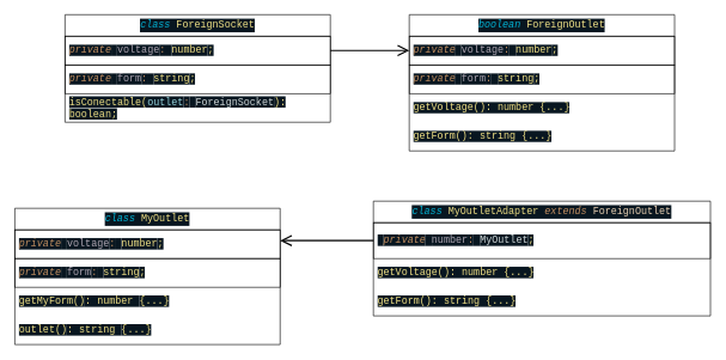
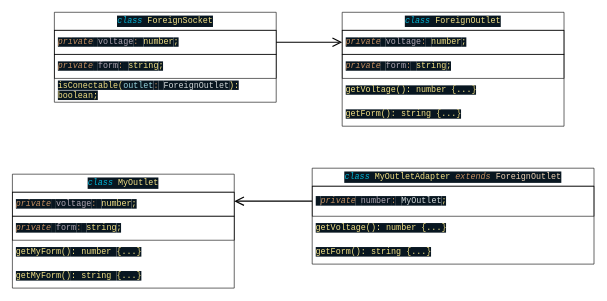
  <mxCell id="0" />
  <mxCell id="1" parent="0" />
  <mxCell id="2" value="&lt;div style=&quot;color: rgb(246, 250, 253); background-color: rgb(8, 22, 32); font-family: Consolas, Consolas, &amp;quot;Courier New&amp;quot;, monospace; font-size: 14px; line-height: 19px;&quot;&gt;&lt;div style=&quot;line-height: 19px;&quot;&gt;&lt;span style=&quot;color: #00b4d6;font-style: italic;&quot;&gt;class&lt;/span&gt; &lt;span style=&quot;color: #f4e286;&quot;&gt;ForeignSocket&lt;/span&gt;&lt;/div&gt;&lt;/div&gt;" style="swimlane;fontStyle=0;childLayout=stackLayout;horizontal=1;startSize=30;horizontalStack=0;resizeParent=1;resizeParentMax=0;resizeLast=0;collapsible=1;marginBottom=0;whiteSpace=wrap;html=1;" vertex="1" parent="1"><mxGeometry x="90" y="20" width="370" height="150" as="geometry" /></mxCell>
  <mxCell id="3" value="&lt;span style=&quot;background-color: rgb(8, 22, 32); font-family: Consolas, Consolas, &amp;quot;Courier New&amp;quot;, monospace; font-size: 14px; color: rgb(194, 142, 96); font-style: italic;&quot;&gt;private&lt;/span&gt;&lt;span style=&quot;background-color: rgb(8, 22, 32); color: rgb(246, 250, 253); font-family: Consolas, Consolas, &amp;quot;Courier New&amp;quot;, monospace; font-size: 14px;&quot;&gt; &lt;/span&gt;&lt;span style=&quot;background-color: rgb(8, 22, 32); font-family: Consolas, Consolas, &amp;quot;Courier New&amp;quot;, monospace; font-size: 14px; color: rgb(178, 168, 180);&quot;&gt;voltage&lt;/span&gt;&lt;span style=&quot;background-color: rgb(8, 22, 32); font-family: Consolas, Consolas, &amp;quot;Courier New&amp;quot;, monospace; font-size: 14px; color: rgb(194, 142, 96);&quot;&gt;:&lt;/span&gt;&lt;span style=&quot;background-color: rgb(8, 22, 32); color: rgb(246, 250, 253); font-family: Consolas, Consolas, &amp;quot;Courier New&amp;quot;, monospace; font-size: 14px;&quot;&gt; &lt;/span&gt;&lt;span style=&quot;background-color: rgb(8, 22, 32); font-family: Consolas, Consolas, &amp;quot;Courier New&amp;quot;, monospace; font-size: 14px; color: rgb(244, 226, 134);&quot;&gt;number&lt;/span&gt;&lt;span style=&quot;background-color: rgb(8, 22, 32); font-family: Consolas, Consolas, &amp;quot;Courier New&amp;quot;, monospace; font-size: 14px; color: rgb(244, 226, 134);&quot;&gt;;&lt;/span&gt;" style="text;strokeColor=default;fillColor=none;align=left;verticalAlign=middle;spacingLeft=4;spacingRight=4;overflow=hidden;points=[[0,0.5],[1,0.5]];portConstraint=eastwest;rotatable=0;whiteSpace=wrap;html=1;strokeWidth=1;" vertex="1" parent="2"><mxGeometry y="30" width="370" height="40" as="geometry" /></mxCell>
  <mxCell id="4" value="&lt;span style=&quot;background-color: rgb(8, 22, 32); font-family: Consolas, Consolas, &amp;quot;Courier New&amp;quot;, monospace; font-size: 14px; color: rgb(194, 142, 96); font-style: italic;&quot;&gt;private&lt;/span&gt;&lt;span style=&quot;background-color: rgb(8, 22, 32); color: rgb(246, 250, 253); font-family: Consolas, Consolas, &amp;quot;Courier New&amp;quot;, monospace; font-size: 14px;&quot;&gt; &lt;/span&gt;&lt;span style=&quot;background-color: rgb(8, 22, 32); font-family: Consolas, Consolas, &amp;quot;Courier New&amp;quot;, monospace; font-size: 14px; color: rgb(178, 168, 180);&quot;&gt;form&lt;/span&gt;&lt;span style=&quot;background-color: rgb(8, 22, 32); font-family: Consolas, Consolas, &amp;quot;Courier New&amp;quot;, monospace; font-size: 14px; color: rgb(194, 142, 96);&quot;&gt;:&lt;/span&gt;&lt;span style=&quot;background-color: rgb(8, 22, 32); color: rgb(246, 250, 253); font-family: Consolas, Consolas, &amp;quot;Courier New&amp;quot;, monospace; font-size: 14px;&quot;&gt;&amp;nbsp;&lt;/span&gt;&lt;span style=&quot;color: rgb(244, 226, 134); background-color: rgb(8, 22, 32); font-family: Consolas, Consolas, &amp;quot;Courier New&amp;quot;, monospace; font-size: 14px;&quot;&gt;string&lt;/span&gt;&lt;span style=&quot;background-color: rgb(8, 22, 32); color: rgb(244, 226, 134); font-family: Consolas, Consolas, &amp;quot;Courier New&amp;quot;, monospace; font-size: 14px;&quot;&gt;;&lt;/span&gt;" style="text;strokeColor=default;fillColor=none;align=left;verticalAlign=middle;spacingLeft=4;spacingRight=4;overflow=hidden;points=[[0,0.5],[1,0.5]];portConstraint=eastwest;rotatable=0;whiteSpace=wrap;html=1;strokeWidth=1;" vertex="1" parent="2"><mxGeometry y="70" width="370" height="40" as="geometry" /></mxCell>
- <mxCell id="5" value="&lt;span style=&quot;background-color: rgb(8, 22, 32); font-family: Consolas, Consolas, &amp;quot;Courier New&amp;quot;, monospace; font-size: 14px; color: rgb(244, 226, 134);&quot;&gt;isConectable(&lt;/span&gt;&lt;span style=&quot;background-color: rgb(8, 22, 32); font-family: Consolas, Consolas, &amp;quot;Courier New&amp;quot;, monospace; font-size: 14px; color: rgb(152, 212, 220);&quot;&gt;outlet&lt;/span&gt;&lt;span style=&quot;background-color: rgb(8, 22, 32); font-family: Consolas, Consolas, &amp;quot;Courier New&amp;quot;, monospace; font-size: 14px; color: rgb(194, 142, 96);&quot;&gt;:&lt;/span&gt;&lt;span style=&quot;background-color: rgb(8, 22, 32); color: rgb(246, 250, 253); font-family: Consolas, Consolas, &amp;quot;Courier New&amp;quot;, monospace; font-size: 14px;&quot;&gt; &lt;/span&gt;&lt;span style=&quot;background-color: rgb(8, 22, 32); font-family: Consolas, Consolas, &amp;quot;Courier New&amp;quot;, monospace; font-size: 14px; color: rgb(210, 216, 216);&quot;&gt;ForeignSocket&lt;/span&gt;&lt;span style=&quot;background-color: rgb(8, 22, 32); font-family: Consolas, Consolas, &amp;quot;Courier New&amp;quot;, monospace; font-size: 14px; color: rgb(244, 226, 134);&quot;&gt;): boolean;&lt;/span&gt;" style="text;strokeColor=none;fillColor=none;align=left;verticalAlign=middle;spacingLeft=4;spacingRight=4;overflow=hidden;points=[[0,0.5],[1,0.5]];portConstraint=eastwest;rotatable=0;whiteSpace=wrap;html=1;" vertex="1" parent="2"><mxGeometry y="110" width="370" height="40" as="geometry" /></mxCell>
- <mxCell id="6" value="&lt;div style=&quot;background-color: rgb(8, 22, 32); font-family: Consolas, Consolas, &amp;quot;Courier New&amp;quot;, monospace; font-size: 14px; line-height: 19px;&quot;&gt;&lt;div style=&quot;line-height: 19px;&quot;&gt;&lt;span style=&quot;color: rgb(0, 180, 214); font-style: italic;&quot;&gt;boolean&lt;/span&gt;&lt;font color=&quot;#f6fafd&quot;&gt;&amp;nbsp;&lt;/font&gt;&lt;font color=&quot;#f4e286&quot;&gt;ForeignOutlet&lt;/font&gt;&lt;/div&gt;&lt;/div&gt;" style="swimlane;fontStyle=0;childLayout=stackLayout;horizontal=1;startSize=30;horizontalStack=0;resizeParent=1;resizeParentMax=0;resizeLast=0;collapsible=1;marginBottom=0;whiteSpace=wrap;html=1;" vertex="1" parent="1"><mxGeometry x="570" y="20" width="370" height="190" as="geometry" /></mxCell>
+ <mxCell id="5" value="&lt;span style=&quot;background-color: rgb(8, 22, 32); font-family: Consolas, Consolas, &amp;quot;Courier New&amp;quot;, monospace; font-size: 14px; color: rgb(244, 226, 134);&quot;&gt;isConectable(&lt;/span&gt;&lt;span style=&quot;background-color: rgb(8, 22, 32); font-family: Consolas, Consolas, &amp;quot;Courier New&amp;quot;, monospace; font-size: 14px; color: rgb(152, 212, 220);&quot;&gt;outlet&lt;/span&gt;&lt;span style=&quot;background-color: rgb(8, 22, 32); font-family: Consolas, Consolas, &amp;quot;Courier New&amp;quot;, monospace; font-size: 14px; color: rgb(194, 142, 96);&quot;&gt;:&lt;/span&gt;&lt;span style=&quot;background-color: rgb(8, 22, 32); color: rgb(246, 250, 253); font-family: Consolas, Consolas, &amp;quot;Courier New&amp;quot;, monospace; font-size: 14px;&quot;&gt; &lt;/span&gt;&lt;span style=&quot;background-color: rgb(8, 22, 32); font-family: Consolas, Consolas, &amp;quot;Courier New&amp;quot;, monospace; font-size: 14px; color: rgb(210, 216, 216);&quot;&gt;ForeignOutlet&lt;/span&gt;&lt;span style=&quot;background-color: rgb(8, 22, 32); font-family: Consolas, Consolas, &amp;quot;Courier New&amp;quot;, monospace; font-size: 14px; color: rgb(244, 226, 134);&quot;&gt;): boolean;&lt;/span&gt;" style="text;strokeColor=none;fillColor=none;align=left;verticalAlign=middle;spacingLeft=4;spacingRight=4;overflow=hidden;points=[[0,0.5],[1,0.5]];portConstraint=eastwest;rotatable=0;whiteSpace=wrap;html=1;" vertex="1" parent="2"><mxGeometry y="110" width="370" height="40" as="geometry" /></mxCell>
+ <mxCell id="6" value="&lt;div style=&quot;background-color: rgb(8, 22, 32); font-family: Consolas, Consolas, &amp;quot;Courier New&amp;quot;, monospace; font-size: 14px; line-height: 19px;&quot;&gt;&lt;div style=&quot;line-height: 19px;&quot;&gt;&lt;span style=&quot;color: rgb(0, 180, 214); font-style: italic;&quot;&gt;class&lt;/span&gt;&lt;font color=&quot;#f6fafd&quot;&gt;&amp;nbsp;&lt;/font&gt;&lt;font color=&quot;#f4e286&quot;&gt;ForeignOutlet&lt;/font&gt;&lt;/div&gt;&lt;/div&gt;" style="swimlane;fontStyle=0;childLayout=stackLayout;horizontal=1;startSize=30;horizontalStack=0;resizeParent=1;resizeParentMax=0;resizeLast=0;collapsible=1;marginBottom=0;whiteSpace=wrap;html=1;" vertex="1" parent="1"><mxGeometry x="570" y="20" width="370" height="190" as="geometry" /></mxCell>
  <mxCell id="7" value="&lt;span style=&quot;background-color: rgb(8, 22, 32); font-family: Consolas, Consolas, &amp;quot;Courier New&amp;quot;, monospace; font-size: 14px; color: rgb(194, 142, 96); font-style: italic;&quot;&gt;private&lt;/span&gt;&lt;span style=&quot;background-color: rgb(8, 22, 32); color: rgb(246, 250, 253); font-family: Consolas, Consolas, &amp;quot;Courier New&amp;quot;, monospace; font-size: 14px;&quot;&gt; &lt;/span&gt;&lt;span style=&quot;background-color: rgb(8, 22, 32); font-family: Consolas, Consolas, &amp;quot;Courier New&amp;quot;, monospace; font-size: 14px; color: rgb(178, 168, 180);&quot;&gt;voltage&lt;/span&gt;&lt;span style=&quot;background-color: rgb(8, 22, 32); font-family: Consolas, Consolas, &amp;quot;Courier New&amp;quot;, monospace; font-size: 14px; color: rgb(194, 142, 96);&quot;&gt;:&lt;/span&gt;&lt;span style=&quot;background-color: rgb(8, 22, 32); color: rgb(246, 250, 253); font-family: Consolas, Consolas, &amp;quot;Courier New&amp;quot;, monospace; font-size: 14px;&quot;&gt; &lt;/span&gt;&lt;span style=&quot;background-color: rgb(8, 22, 32); font-family: Consolas, Consolas, &amp;quot;Courier New&amp;quot;, monospace; font-size: 14px; color: rgb(244, 226, 134);&quot;&gt;number&lt;/span&gt;&lt;span style=&quot;background-color: rgb(8, 22, 32); font-family: Consolas, Consolas, &amp;quot;Courier New&amp;quot;, monospace; font-size: 14px; color: rgb(244, 226, 134);&quot;&gt;;&lt;/span&gt;" style="text;strokeColor=default;fillColor=none;align=left;verticalAlign=middle;spacingLeft=4;spacingRight=4;overflow=hidden;points=[[0,0.5],[1,0.5]];portConstraint=eastwest;rotatable=0;whiteSpace=wrap;html=1;strokeWidth=1;" vertex="1" parent="6"><mxGeometry y="30" width="370" height="40" as="geometry" /></mxCell>
  <mxCell id="8" value="&lt;span style=&quot;background-color: rgb(8, 22, 32); font-family: Consolas, Consolas, &amp;quot;Courier New&amp;quot;, monospace; font-size: 14px; color: rgb(194, 142, 96); font-style: italic;&quot;&gt;private&lt;/span&gt;&lt;span style=&quot;background-color: rgb(8, 22, 32); color: rgb(246, 250, 253); font-family: Consolas, Consolas, &amp;quot;Courier New&amp;quot;, monospace; font-size: 14px;&quot;&gt; &lt;/span&gt;&lt;span style=&quot;background-color: rgb(8, 22, 32); font-family: Consolas, Consolas, &amp;quot;Courier New&amp;quot;, monospace; font-size: 14px; color: rgb(178, 168, 180);&quot;&gt;form&lt;/span&gt;&lt;span style=&quot;background-color: rgb(8, 22, 32); font-family: Consolas, Consolas, &amp;quot;Courier New&amp;quot;, monospace; font-size: 14px; color: rgb(194, 142, 96);&quot;&gt;:&lt;/span&gt;&lt;span style=&quot;background-color: rgb(8, 22, 32); color: rgb(246, 250, 253); font-family: Consolas, Consolas, &amp;quot;Courier New&amp;quot;, monospace; font-size: 14px;&quot;&gt;&amp;nbsp;&lt;/span&gt;&lt;span style=&quot;color: rgb(244, 226, 134); background-color: rgb(8, 22, 32); font-family: Consolas, Consolas, &amp;quot;Courier New&amp;quot;, monospace; font-size: 14px;&quot;&gt;string&lt;/span&gt;&lt;span style=&quot;background-color: rgb(8, 22, 32); color: rgb(244, 226, 134); font-family: Consolas, Consolas, &amp;quot;Courier New&amp;quot;, monospace; font-size: 14px;&quot;&gt;;&lt;/span&gt;" style="text;strokeColor=default;fillColor=none;align=left;verticalAlign=middle;spacingLeft=4;spacingRight=4;overflow=hidden;points=[[0,0.5],[1,0.5]];portConstraint=eastwest;rotatable=0;whiteSpace=wrap;html=1;strokeWidth=1;" vertex="1" parent="6"><mxGeometry y="70" width="370" height="40" as="geometry" /></mxCell>
  <mxCell id="9" value="&lt;font face=&quot;Consolas, Consolas, Courier New, monospace&quot; color=&quot;#f4e286&quot;&gt;&lt;span style=&quot;font-size: 14px; background-color: rgb(8, 22, 32);&quot;&gt;getVoltage()&lt;/span&gt;&lt;/font&gt;&lt;span style=&quot;color: rgb(244, 226, 134); font-family: Consolas, Consolas, &amp;quot;Courier New&amp;quot;, monospace; font-size: 14px; background-color: rgb(8, 22, 32);&quot;&gt;: number&amp;nbsp;&lt;/span&gt;&lt;font face=&quot;Consolas, Consolas, Courier New, monospace&quot; color=&quot;#f4e286&quot;&gt;&lt;span style=&quot;font-size: 14px; background-color: rgb(8, 22, 32);&quot;&gt;{...}&lt;/span&gt;&lt;/font&gt;" style="text;strokeColor=none;fillColor=none;align=left;verticalAlign=middle;spacingLeft=4;spacingRight=4;overflow=hidden;points=[[0,0.5],[1,0.5]];portConstraint=eastwest;rotatable=0;whiteSpace=wrap;html=1;" vertex="1" parent="6"><mxGeometry y="110" width="370" height="40" as="geometry" /></mxCell>
  <mxCell id="10" value="&lt;font face=&quot;Consolas, Consolas, Courier New, monospace&quot; color=&quot;#f4e286&quot;&gt;&lt;span style=&quot;font-size: 14px; background-color: rgb(8, 22, 32);&quot;&gt;getForm()&lt;/span&gt;&lt;/font&gt;&lt;span style=&quot;color: rgb(244, 226, 134); font-family: Consolas, Consolas, &amp;quot;Courier New&amp;quot;, monospace; font-size: 14px; background-color: rgb(8, 22, 32);&quot;&gt;: string&amp;nbsp;&lt;/span&gt;&lt;font face=&quot;Consolas, Consolas, Courier New, monospace&quot; color=&quot;#f4e286&quot;&gt;&lt;span style=&quot;font-size: 14px; background-color: rgb(8, 22, 32);&quot;&gt;{...}&lt;/span&gt;&lt;/font&gt;" style="text;strokeColor=none;fillColor=none;align=left;verticalAlign=middle;spacingLeft=4;spacingRight=4;overflow=hidden;points=[[0,0.5],[1,0.5]];portConstraint=eastwest;rotatable=0;whiteSpace=wrap;html=1;" vertex="1" parent="6"><mxGeometry y="150" width="370" height="40" as="geometry" /></mxCell>
  <mxCell id="11" value="&lt;div style=&quot;background-color: rgb(8, 22, 32); font-family: Consolas, Consolas, &amp;quot;Courier New&amp;quot;, monospace; font-size: 14px; line-height: 19px;&quot;&gt;&lt;div style=&quot;line-height: 19px;&quot;&gt;&lt;span style=&quot;color: rgb(0, 180, 214); font-style: italic;&quot;&gt;class&lt;/span&gt;&lt;font color=&quot;#f6fafd&quot;&gt;&amp;nbsp;&lt;/font&gt;&lt;font color=&quot;#f4e286&quot;&gt;MyOutlet&lt;/font&gt;&lt;/div&gt;&lt;/div&gt;" style="swimlane;fontStyle=0;childLayout=stackLayout;horizontal=1;startSize=30;horizontalStack=0;resizeParent=1;resizeParentMax=0;resizeLast=0;collapsible=1;marginBottom=0;whiteSpace=wrap;html=1;" vertex="1" parent="1"><mxGeometry x="20" y="290" width="370" height="190" as="geometry" /></mxCell>
  <mxCell id="12" value="&lt;span style=&quot;background-color: rgb(8, 22, 32); font-family: Consolas, Consolas, &amp;quot;Courier New&amp;quot;, monospace; font-size: 14px; color: rgb(194, 142, 96); font-style: italic;&quot;&gt;private&lt;/span&gt;&lt;span style=&quot;background-color: rgb(8, 22, 32); color: rgb(246, 250, 253); font-family: Consolas, Consolas, &amp;quot;Courier New&amp;quot;, monospace; font-size: 14px;&quot;&gt; &lt;/span&gt;&lt;span style=&quot;background-color: rgb(8, 22, 32); font-family: Consolas, Consolas, &amp;quot;Courier New&amp;quot;, monospace; font-size: 14px; color: rgb(178, 168, 180);&quot;&gt;voltage&lt;/span&gt;&lt;span style=&quot;background-color: rgb(8, 22, 32); font-family: Consolas, Consolas, &amp;quot;Courier New&amp;quot;, monospace; font-size: 14px; color: rgb(194, 142, 96);&quot;&gt;:&lt;/span&gt;&lt;span style=&quot;background-color: rgb(8, 22, 32); color: rgb(246, 250, 253); font-family: Consolas, Consolas, &amp;quot;Courier New&amp;quot;, monospace; font-size: 14px;&quot;&gt; &lt;/span&gt;&lt;span style=&quot;background-color: rgb(8, 22, 32); font-family: Consolas, Consolas, &amp;quot;Courier New&amp;quot;, monospace; font-size: 14px; color: rgb(244, 226, 134);&quot;&gt;number&lt;/span&gt;&lt;span style=&quot;background-color: rgb(8, 22, 32); font-family: Consolas, Consolas, &amp;quot;Courier New&amp;quot;, monospace; font-size: 14px; color: rgb(244, 226, 134);&quot;&gt;;&lt;/span&gt;" style="text;strokeColor=default;fillColor=none;align=left;verticalAlign=middle;spacingLeft=4;spacingRight=4;overflow=hidden;points=[[0,0.5],[1,0.5]];portConstraint=eastwest;rotatable=0;whiteSpace=wrap;html=1;strokeWidth=1;" vertex="1" parent="11"><mxGeometry y="30" width="370" height="40" as="geometry" /></mxCell>
  <mxCell id="13" value="&lt;span style=&quot;background-color: rgb(8, 22, 32); font-family: Consolas, Consolas, &amp;quot;Courier New&amp;quot;, monospace; font-size: 14px; color: rgb(194, 142, 96); font-style: italic;&quot;&gt;private&lt;/span&gt;&lt;span style=&quot;background-color: rgb(8, 22, 32); color: rgb(246, 250, 253); font-family: Consolas, Consolas, &amp;quot;Courier New&amp;quot;, monospace; font-size: 14px;&quot;&gt; &lt;/span&gt;&lt;span style=&quot;background-color: rgb(8, 22, 32); font-family: Consolas, Consolas, &amp;quot;Courier New&amp;quot;, monospace; font-size: 14px; color: rgb(178, 168, 180);&quot;&gt;form&lt;/span&gt;&lt;span style=&quot;background-color: rgb(8, 22, 32); font-family: Consolas, Consolas, &amp;quot;Courier New&amp;quot;, monospace; font-size: 14px; color: rgb(194, 142, 96);&quot;&gt;:&lt;/span&gt;&lt;span style=&quot;background-color: rgb(8, 22, 32); color: rgb(246, 250, 253); font-family: Consolas, Consolas, &amp;quot;Courier New&amp;quot;, monospace; font-size: 14px;&quot;&gt;&amp;nbsp;&lt;/span&gt;&lt;span style=&quot;color: rgb(244, 226, 134); background-color: rgb(8, 22, 32); font-family: Consolas, Consolas, &amp;quot;Courier New&amp;quot;, monospace; font-size: 14px;&quot;&gt;string&lt;/span&gt;&lt;span style=&quot;background-color: rgb(8, 22, 32); color: rgb(244, 226, 134); font-family: Consolas, Consolas, &amp;quot;Courier New&amp;quot;, monospace; font-size: 14px;&quot;&gt;;&lt;/span&gt;" style="text;strokeColor=default;fillColor=none;align=left;verticalAlign=middle;spacingLeft=4;spacingRight=4;overflow=hidden;points=[[0,0.5],[1,0.5]];portConstraint=eastwest;rotatable=0;whiteSpace=wrap;html=1;strokeWidth=1;" vertex="1" parent="11"><mxGeometry y="70" width="370" height="40" as="geometry" /></mxCell>
  <mxCell id="14" value="&lt;font face=&quot;Consolas, Consolas, Courier New, monospace&quot; color=&quot;#f4e286&quot;&gt;&lt;span style=&quot;font-size: 14px; background-color: rgb(8, 22, 32);&quot;&gt;getMyForm()&lt;/span&gt;&lt;/font&gt;&lt;span style=&quot;color: rgb(244, 226, 134); font-family: Consolas, Consolas, &amp;quot;Courier New&amp;quot;, monospace; font-size: 14px; background-color: rgb(8, 22, 32);&quot;&gt;: number&amp;nbsp;&lt;/span&gt;&lt;font face=&quot;Consolas, Consolas, Courier New, monospace&quot; color=&quot;#f4e286&quot;&gt;&lt;span style=&quot;font-size: 14px; background-color: rgb(8, 22, 32);&quot;&gt;{...}&lt;/span&gt;&lt;/font&gt;" style="text;strokeColor=none;fillColor=none;align=left;verticalAlign=middle;spacingLeft=4;spacingRight=4;overflow=hidden;points=[[0,0.5],[1,0.5]];portConstraint=eastwest;rotatable=0;whiteSpace=wrap;html=1;" vertex="1" parent="11"><mxGeometry y="110" width="370" height="40" as="geometry" /></mxCell>
- <mxCell id="15" value="&lt;font face=&quot;Consolas, Consolas, Courier New, monospace&quot; color=&quot;#f4e286&quot;&gt;&lt;span style=&quot;font-size: 14px; background-color: rgb(8, 22, 32);&quot;&gt;outlet()&lt;/span&gt;&lt;/font&gt;&lt;span style=&quot;color: rgb(244, 226, 134); font-family: Consolas, Consolas, &amp;quot;Courier New&amp;quot;, monospace; font-size: 14px; background-color: rgb(8, 22, 32);&quot;&gt;: string&amp;nbsp;&lt;/span&gt;&lt;font face=&quot;Consolas, Consolas, Courier New, monospace&quot; color=&quot;#f4e286&quot;&gt;&lt;span style=&quot;font-size: 14px; background-color: rgb(8, 22, 32);&quot;&gt;{...}&lt;/span&gt;&lt;/font&gt;" style="text;strokeColor=none;fillColor=none;align=left;verticalAlign=middle;spacingLeft=4;spacingRight=4;overflow=hidden;points=[[0,0.5],[1,0.5]];portConstraint=eastwest;rotatable=0;whiteSpace=wrap;html=1;" vertex="1" parent="11"><mxGeometry y="150" width="370" height="40" as="geometry" /></mxCell>
+ <mxCell id="15" value="&lt;font face=&quot;Consolas, Consolas, Courier New, monospace&quot; color=&quot;#f4e286&quot;&gt;&lt;span style=&quot;font-size: 14px; background-color: rgb(8, 22, 32);&quot;&gt;getMyForm()&lt;/span&gt;&lt;/font&gt;&lt;span style=&quot;color: rgb(244, 226, 134); font-family: Consolas, Consolas, &amp;quot;Courier New&amp;quot;, monospace; font-size: 14px; background-color: rgb(8, 22, 32);&quot;&gt;: string&amp;nbsp;&lt;/span&gt;&lt;font face=&quot;Consolas, Consolas, Courier New, monospace&quot; color=&quot;#f4e286&quot;&gt;&lt;span style=&quot;font-size: 14px; background-color: rgb(8, 22, 32);&quot;&gt;{...}&lt;/span&gt;&lt;/font&gt;" style="text;strokeColor=none;fillColor=none;align=left;verticalAlign=middle;spacingLeft=4;spacingRight=4;overflow=hidden;points=[[0,0.5],[1,0.5]];portConstraint=eastwest;rotatable=0;whiteSpace=wrap;html=1;" vertex="1" parent="11"><mxGeometry y="150" width="370" height="40" as="geometry" /></mxCell>
  <mxCell id="16" value="&lt;div style=&quot;background-color: rgb(8, 22, 32); font-family: Consolas, Consolas, &amp;quot;Courier New&amp;quot;, monospace; font-size: 14px; line-height: 19px;&quot;&gt;&lt;div style=&quot;line-height: 19px;&quot;&gt;&lt;div style=&quot;color: rgb(246, 250, 253); line-height: 19px;&quot;&gt;&lt;span style=&quot;color: #00b4d6;font-style: italic;&quot;&gt;class&lt;/span&gt; &lt;span style=&quot;color: #f4e286;&quot;&gt;MyOutletAdapter&lt;/span&gt; &lt;span style=&quot;color: #c28e60;font-style: italic;&quot;&gt;extends&lt;/span&gt; &lt;span style=&quot;color: #ecd2b4;&quot;&gt;ForeignOutlet&lt;/span&gt;&lt;/div&gt;&lt;/div&gt;&lt;/div&gt;" style="swimlane;fontStyle=0;childLayout=stackLayout;horizontal=1;startSize=30;horizontalStack=0;resizeParent=1;resizeParentMax=0;resizeLast=0;collapsible=1;marginBottom=0;whiteSpace=wrap;html=1;" vertex="1" parent="1"><mxGeometry x="520" y="280" width="470" height="160" as="geometry" /></mxCell>
  <mxCell id="17" value="&lt;span style=&quot;background-color: rgb(8, 22, 32); color: rgb(246, 250, 253); font-family: Consolas, Consolas, &amp;quot;Courier New&amp;quot;, monospace; font-size: 14px;&quot;&gt;&amp;nbsp;&lt;/span&gt;&lt;span style=&quot;background-color: rgb(8, 22, 32); font-family: Consolas, Consolas, &amp;quot;Courier New&amp;quot;, monospace; font-size: 14px; color: rgb(194, 142, 96); font-style: italic;&quot;&gt;private&lt;/span&gt;&lt;span style=&quot;background-color: rgb(8, 22, 32); color: rgb(246, 250, 253); font-family: Consolas, Consolas, &amp;quot;Courier New&amp;quot;, monospace; font-size: 14px;&quot;&gt; &lt;/span&gt;&lt;span style=&quot;background-color: rgb(8, 22, 32); font-family: Consolas, Consolas, &amp;quot;Courier New&amp;quot;, monospace; font-size: 14px; color: rgb(178, 168, 180);&quot;&gt;number&lt;/span&gt;&lt;span style=&quot;background-color: rgb(8, 22, 32); font-family: Consolas, Consolas, &amp;quot;Courier New&amp;quot;, monospace; font-size: 14px; color: rgb(194, 142, 96);&quot;&gt;:&lt;/span&gt;&lt;span style=&quot;background-color: rgb(8, 22, 32); color: rgb(246, 250, 253); font-family: Consolas, Consolas, &amp;quot;Courier New&amp;quot;, monospace; font-size: 14px;&quot;&gt; &lt;/span&gt;&lt;span style=&quot;background-color: rgb(8, 22, 32); font-family: Consolas, Consolas, &amp;quot;Courier New&amp;quot;, monospace; font-size: 14px; color: rgb(210, 216, 216);&quot;&gt;MyOutlet&lt;/span&gt;&lt;span style=&quot;background-color: rgb(8, 22, 32); font-family: Consolas, Consolas, &amp;quot;Courier New&amp;quot;, monospace; font-size: 14px; color: rgb(244, 226, 134);&quot;&gt;;&lt;/span&gt;&lt;br&gt;" style="text;strokeColor=default;fillColor=none;align=left;verticalAlign=middle;spacingLeft=4;spacingRight=4;overflow=hidden;points=[[0,0.5],[1,0.5]];portConstraint=eastwest;rotatable=0;whiteSpace=wrap;html=1;strokeWidth=1;" vertex="1" parent="16"><mxGeometry y="30" width="470" height="50" as="geometry" /></mxCell>
  <mxCell id="18" value="&lt;font face=&quot;Consolas, Consolas, Courier New, monospace&quot; color=&quot;#f4e286&quot;&gt;&lt;span style=&quot;font-size: 14px; background-color: rgb(8, 22, 32);&quot;&gt;getVoltage(): number {...}&lt;/span&gt;&lt;/font&gt;" style="text;strokeColor=none;fillColor=none;align=left;verticalAlign=middle;spacingLeft=4;spacingRight=4;overflow=hidden;points=[[0,0.5],[1,0.5]];portConstraint=eastwest;rotatable=0;whiteSpace=wrap;html=1;" vertex="1" parent="16"><mxGeometry y="80" width="470" height="40" as="geometry" /></mxCell>
  <mxCell id="19" value="&lt;font face=&quot;Consolas, Consolas, Courier New, monospace&quot; color=&quot;#f4e286&quot;&gt;&lt;span style=&quot;font-size: 14px; background-color: rgb(8, 22, 32);&quot;&gt;getForm(): string {...}&lt;/span&gt;&lt;/font&gt;" style="text;strokeColor=none;fillColor=none;align=left;verticalAlign=middle;spacingLeft=4;spacingRight=4;overflow=hidden;points=[[0,0.5],[1,0.5]];portConstraint=eastwest;rotatable=0;whiteSpace=wrap;html=1;" vertex="1" parent="16"><mxGeometry y="120" width="470" height="40" as="geometry" /></mxCell>
  <mxCell id="20" style="edgeStyle=none;html=1;exitX=1;exitY=0.5;exitDx=0;exitDy=0;entryX=0;entryY=0.5;entryDx=0;entryDy=0;fontSize=11;strokeWidth=2;endArrow=open;endFill=0;endSize=12;" edge="1" parent="1" source="3" target="7"><mxGeometry relative="1" as="geometry" /></mxCell>
  <mxCell id="21" style="edgeStyle=none;html=1;exitX=0;exitY=0.5;exitDx=0;exitDy=0;strokeWidth=2;fontSize=11;endArrow=open;endFill=0;endSize=12;" edge="1" parent="1" source="17"><mxGeometry relative="1" as="geometry"><mxPoint x="390" y="335" as="targetPoint" /></mxGeometry></mxCell>
